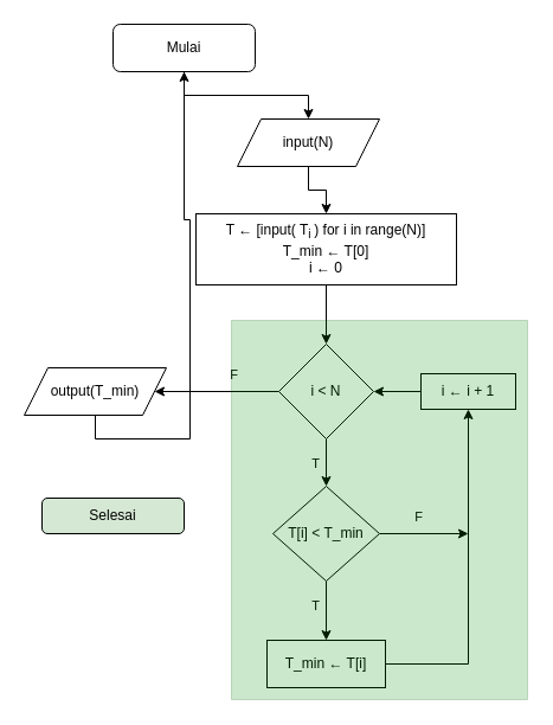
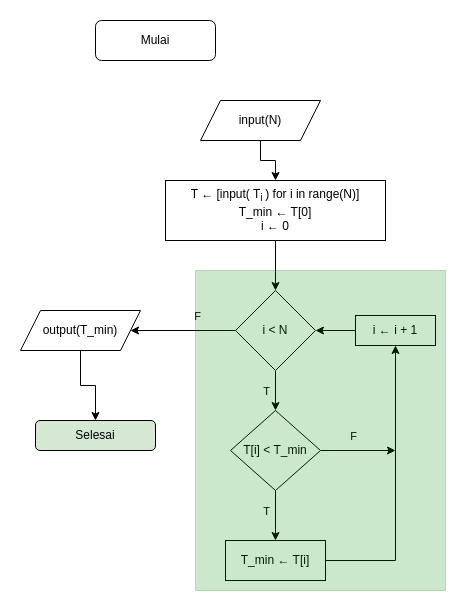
  <mxCell id="0" />
  <mxCell id="1" parent="0" />
- <mxCell id="2" style="edgeStyle=orthogonalEdgeStyle;rounded=0;orthogonalLoop=1;jettySize=auto;html=1;entryX=0.5;entryY=0;entryDx=0;entryDy=0;" parent="1" source="3" target="5" edge="1"><mxGeometry relative="1" as="geometry" /></mxCell>
  <mxCell id="3" value="Mulai" style="rounded=1;whiteSpace=wrap;html=1;" parent="1" vertex="1"><mxGeometry x="95" y="20" width="120" height="40" as="geometry" /></mxCell>
  <mxCell id="4" style="edgeStyle=orthogonalEdgeStyle;rounded=0;orthogonalLoop=1;jettySize=auto;html=1;entryX=0.5;entryY=0;entryDx=0;entryDy=0;" parent="1" source="5" target="7" edge="1"><mxGeometry relative="1" as="geometry" /></mxCell>
  <mxCell id="5" value="input(N)" style="shape=parallelogram;perimeter=parallelogramPerimeter;whiteSpace=wrap;html=1;fixedSize=1;" parent="1" vertex="1"><mxGeometry x="200" y="100" width="120" height="40" as="geometry" /></mxCell>
  <mxCell id="6" style="edgeStyle=orthogonalEdgeStyle;rounded=0;orthogonalLoop=1;jettySize=auto;html=1;exitX=0.5;exitY=1;exitDx=0;exitDy=0;entryX=0.5;entryY=0;entryDx=0;entryDy=0;" parent="1" source="7" target="12" edge="1"><mxGeometry relative="1" as="geometry" /></mxCell>
  <mxCell id="7" value="T ← [input( T&lt;sub&gt;i&amp;nbsp;&lt;/sub&gt;) for i in range(N)]&lt;div&gt;T_min&amp;nbsp;← T[0]&lt;/div&gt;&lt;div&gt;i&amp;nbsp;← 0&lt;/div&gt;" style="rounded=0;whiteSpace=wrap;html=1;" parent="1" vertex="1"><mxGeometry x="165" y="180" width="220" height="60" as="geometry" /></mxCell>
  <mxCell id="8" style="edgeStyle=orthogonalEdgeStyle;rounded=0;orthogonalLoop=1;jettySize=auto;html=1;exitX=0.5;exitY=1;exitDx=0;exitDy=0;entryX=0.5;entryY=0;entryDx=0;entryDy=0;" parent="1" source="12" target="17" edge="1"><mxGeometry relative="1" as="geometry" /></mxCell>
  <mxCell id="9" value="T" style="edgeLabel;html=1;align=center;verticalAlign=middle;resizable=0;points=[];" parent="8" vertex="1" connectable="0"><mxGeometry x="-0.45" y="1" relative="1" as="geometry"><mxPoint x="-11" y="9" as="offset" /></mxGeometry></mxCell>
  <mxCell id="10" style="edgeStyle=orthogonalEdgeStyle;rounded=0;orthogonalLoop=1;jettySize=auto;html=1;entryX=1;entryY=0.5;entryDx=0;entryDy=0;" parent="1" source="12" target="23" edge="1"><mxGeometry relative="1" as="geometry" /></mxCell>
  <mxCell id="11" value="F" style="edgeLabel;html=1;align=center;verticalAlign=middle;resizable=0;points=[];" parent="10" vertex="1" connectable="0"><mxGeometry x="0.218" y="-4" relative="1" as="geometry"><mxPoint x="25" y="-11" as="offset" /></mxGeometry></mxCell>
  <mxCell id="12" value="i &amp;lt; N" style="rhombus;whiteSpace=wrap;html=1;" parent="1" vertex="1"><mxGeometry x="235" y="290" width="80" height="80" as="geometry" /></mxCell>
  <mxCell id="13" style="edgeStyle=orthogonalEdgeStyle;rounded=0;orthogonalLoop=1;jettySize=auto;html=1;exitX=0.5;exitY=1;exitDx=0;exitDy=0;entryX=0.5;entryY=0;entryDx=0;entryDy=0;" parent="1" source="17" target="19" edge="1"><mxGeometry relative="1" as="geometry" /></mxCell>
  <mxCell id="14" value="T" style="edgeLabel;html=1;align=center;verticalAlign=middle;resizable=0;points=[];" parent="13" vertex="1" connectable="0"><mxGeometry x="-0.354" y="2" relative="1" as="geometry"><mxPoint x="-12" y="4" as="offset" /></mxGeometry></mxCell>
  <mxCell id="15" style="edgeStyle=orthogonalEdgeStyle;rounded=0;orthogonalLoop=1;jettySize=auto;html=1;" parent="1" source="17" edge="1"><mxGeometry relative="1" as="geometry"><mxPoint x="395" y="450" as="targetPoint" /></mxGeometry></mxCell>
  <mxCell id="16" value="F" style="edgeLabel;html=1;align=center;verticalAlign=middle;resizable=0;points=[];" parent="15" vertex="1" connectable="0"><mxGeometry x="-0.162" y="-1" relative="1" as="geometry"><mxPoint y="-16" as="offset" /></mxGeometry></mxCell>
  <mxCell id="17" value="T[i] &amp;lt; T_min" style="rhombus;whiteSpace=wrap;html=1;" parent="1" vertex="1"><mxGeometry x="230" y="410" width="90" height="80" as="geometry" /></mxCell>
  <mxCell id="18" style="edgeStyle=orthogonalEdgeStyle;rounded=0;orthogonalLoop=1;jettySize=auto;html=1;exitX=1;exitY=0.5;exitDx=0;exitDy=0;entryX=0.5;entryY=1;entryDx=0;entryDy=0;" parent="1" source="19" target="21" edge="1"><mxGeometry relative="1" as="geometry" /></mxCell>
  <mxCell id="19" value="T_min&amp;nbsp;← T[i]" style="rounded=0;whiteSpace=wrap;html=1;" parent="1" vertex="1"><mxGeometry x="225" y="540" width="100" height="40" as="geometry" /></mxCell>
  <mxCell id="20" style="edgeStyle=orthogonalEdgeStyle;rounded=0;orthogonalLoop=1;jettySize=auto;html=1;exitX=0;exitY=0.5;exitDx=0;exitDy=0;entryX=1;entryY=0.5;entryDx=0;entryDy=0;" parent="1" source="21" target="12" edge="1"><mxGeometry relative="1" as="geometry" /></mxCell>
  <mxCell id="21" value="i&amp;nbsp;← i + 1" style="rounded=0;whiteSpace=wrap;html=1;" parent="1" vertex="1"><mxGeometry x="355" y="315" width="80" height="30" as="geometry" /></mxCell>
- <mxCell id="22" style="edgeStyle=orthogonalEdgeStyle;rounded=0;orthogonalLoop=1;jettySize=auto;html=1;exitX=0.5;exitY=1;exitDx=0;exitDy=0;" parent="1" source="23" target="3" edge="1"><mxGeometry relative="1" as="geometry" /></mxCell>
+ <mxCell id="22" style="edgeStyle=orthogonalEdgeStyle;rounded=0;orthogonalLoop=1;jettySize=auto;html=1;exitX=0.5;exitY=1;exitDx=0;exitDy=0;entryX=0.5;entryY=0;entryDx=0;entryDy=0;" parent="1" source="23" target="24" edge="1"><mxGeometry relative="1" as="geometry" /></mxCell>
  <mxCell id="23" value="output(T_min)" style="shape=parallelogram;perimeter=parallelogramPerimeter;whiteSpace=wrap;html=1;fixedSize=1;" parent="1" vertex="1"><mxGeometry x="20" y="310" width="120" height="40" as="geometry" /></mxCell>
  <mxCell id="24" value="Selesai" style="rounded=1;whiteSpace=wrap;html=1;fillColor=#d5e8d4;" parent="1" vertex="1"><mxGeometry x="35" y="420" width="120" height="30" as="geometry" /></mxCell>
  <mxCell id="25" value="" style="rounded=0;whiteSpace=wrap;html=1;fillColor=#008a00;fontColor=#ffffff;strokeColor=#005700;opacity=20;" parent="1" vertex="1"><mxGeometry x="195" y="270" width="250" height="320" as="geometry" /></mxCell>
